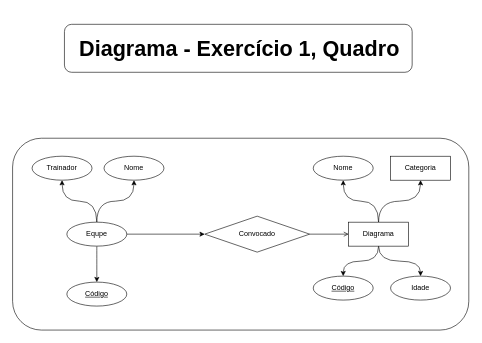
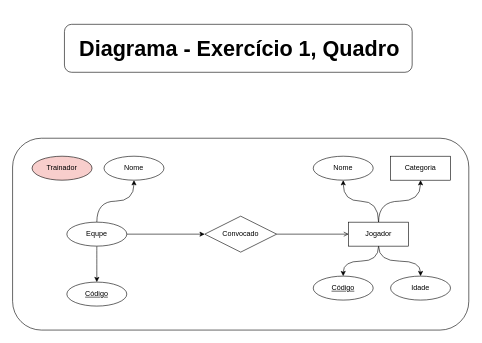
  <mxCell id="0" />
  <mxCell id="1" parent="0" />
  <mxCell id="2" value="" style="rounded=1;whiteSpace=wrap;html=1;" vertex="1" parent="1"><mxGeometry x="20.5" y="230" width="761" height="320" as="geometry" /></mxCell>
  <mxCell id="3" value="" style="rounded=1;whiteSpace=wrap;html=1;fontSize=36;" vertex="1" parent="1"><mxGeometry x="107" y="40" width="580" height="80" as="geometry" /></mxCell>
  <mxCell id="4" value="&lt;span style=&quot;font-size: 36px;&quot;&gt;&lt;b&gt;Diagrama - Exercício 1, Quadro&lt;/b&gt;&lt;/span&gt;" style="text;html=1;strokeColor=none;fillColor=none;align=center;verticalAlign=middle;whiteSpace=wrap;rounded=0;" vertex="1" parent="1"><mxGeometry x="111" y="20" width="576" height="120" as="geometry" /></mxCell>
  <mxCell id="5" style="edgeStyle=orthogonalEdgeStyle;rounded=0;orthogonalLoop=1;jettySize=auto;html=1;" edge="1" parent="1" source="9" target="11"><mxGeometry relative="1" as="geometry" /></mxCell>
  <mxCell id="6" style="edgeStyle=orthogonalEdgeStyle;rounded=0;orthogonalLoop=1;jettySize=auto;html=1;entryX=0.5;entryY=1;entryDx=0;entryDy=0;curved=1;" edge="1" parent="1" source="9" target="19"><mxGeometry relative="1" as="geometry" /></mxCell>
  <mxCell id="7" style="edgeStyle=orthogonalEdgeStyle;rounded=0;orthogonalLoop=1;jettySize=auto;html=1;entryX=0.5;entryY=0;entryDx=0;entryDy=0;curved=1;" edge="1" parent="1" source="9" target="18"><mxGeometry relative="1" as="geometry" /></mxCell>
- <mxCell id="8" style="edgeStyle=orthogonalEdgeStyle;rounded=0;orthogonalLoop=1;jettySize=auto;html=1;curved=1;" edge="1" parent="1" source="9" target="23"><mxGeometry relative="1" as="geometry" /></mxCell>
  <mxCell id="9" value="Equpe" style="ellipse;whiteSpace=wrap;html=1;align=center;" vertex="1" parent="1"><mxGeometry x="111" y="370" width="100" height="40" as="geometry" /></mxCell>
  <mxCell id="10" style="edgeStyle=orthogonalEdgeStyle;rounded=0;orthogonalLoop=1;jettySize=auto;html=1;entryX=0;entryY=0.5;entryDx=0;entryDy=0;endArrow=open;" edge="1" parent="1" source="11" target="16"><mxGeometry relative="1" as="geometry" /></mxCell>
- <mxCell id="11" value="Convocado" style="shape=rhombus;perimeter=rhombusPerimeter;whiteSpace=wrap;html=1;align=center;" vertex="1" parent="1"><mxGeometry x="341" y="360" width="175" height="60" as="geometry" /></mxCell>
+ <mxCell id="11" value="Convocado" style="shape=rhombus;perimeter=rhombusPerimeter;whiteSpace=wrap;html=1;align=center;" vertex="1" parent="1"><mxGeometry x="341" y="360" width="120" height="60" as="geometry" /></mxCell>
  <mxCell id="12" style="edgeStyle=orthogonalEdgeStyle;rounded=0;orthogonalLoop=1;jettySize=auto;html=1;entryX=0.5;entryY=1;entryDx=0;entryDy=0;curved=1;" edge="1" parent="1" source="16" target="17"><mxGeometry relative="1" as="geometry" /></mxCell>
  <mxCell id="13" style="edgeStyle=orthogonalEdgeStyle;rounded=0;orthogonalLoop=1;jettySize=auto;html=1;entryX=0.5;entryY=1;entryDx=0;entryDy=0;curved=1;" edge="1" parent="1" source="16" target="21"><mxGeometry relative="1" as="geometry" /></mxCell>
  <mxCell id="14" style="edgeStyle=orthogonalEdgeStyle;rounded=0;orthogonalLoop=1;jettySize=auto;html=1;entryX=0.5;entryY=0;entryDx=0;entryDy=0;curved=1;" edge="1" parent="1" source="16" target="20"><mxGeometry relative="1" as="geometry" /></mxCell>
  <mxCell id="15" style="edgeStyle=orthogonalEdgeStyle;rounded=0;orthogonalLoop=1;jettySize=auto;html=1;entryX=0.5;entryY=0;entryDx=0;entryDy=0;curved=1;" edge="1" parent="1" source="16" target="22"><mxGeometry relative="1" as="geometry" /></mxCell>
- <mxCell id="16" value="Diagrama" style="whiteSpace=wrap;html=1;align=center;" vertex="1" parent="1"><mxGeometry x="581" y="370" width="100" height="40" as="geometry" /></mxCell>
+ <mxCell id="16" value="Jogador" style="whiteSpace=wrap;html=1;align=center;" vertex="1" parent="1"><mxGeometry x="581" y="370" width="100" height="40" as="geometry" /></mxCell>
  <mxCell id="17" value="Categoria" style="whiteSpace=wrap;html=1;align=center;rounded=0;" vertex="1" parent="1"><mxGeometry x="651" y="260" width="100" height="40" as="geometry" /></mxCell>
  <mxCell id="18" value="Código" style="ellipse;whiteSpace=wrap;html=1;align=center;fontStyle=4;" vertex="1" parent="1"><mxGeometry x="111" y="470" width="100" height="40" as="geometry" /></mxCell>
  <mxCell id="19" value="Nome" style="ellipse;whiteSpace=wrap;html=1;align=center;" vertex="1" parent="1"><mxGeometry x="173" y="260" width="100" height="40" as="geometry" /></mxCell>
  <mxCell id="20" value="Código" style="ellipse;whiteSpace=wrap;html=1;align=center;fontStyle=4;" vertex="1" parent="1"><mxGeometry x="522" y="460" width="100" height="40" as="geometry" /></mxCell>
  <mxCell id="21" value="Nome" style="ellipse;whiteSpace=wrap;html=1;align=center;" vertex="1" parent="1"><mxGeometry x="522" y="260" width="100" height="40" as="geometry" /></mxCell>
  <mxCell id="22" value="Idade" style="ellipse;whiteSpace=wrap;html=1;align=center;" vertex="1" parent="1"><mxGeometry x="651" y="460" width="100" height="40" as="geometry" /></mxCell>
- <mxCell id="23" value="Trainador" style="ellipse;whiteSpace=wrap;html=1;align=center;" vertex="1" parent="1"><mxGeometry x="53" y="260" width="100" height="40" as="geometry" /></mxCell>
+ <mxCell id="23" value="Trainador" style="ellipse;whiteSpace=wrap;html=1;align=center;fillColor=#f8cecc;" vertex="1" parent="1"><mxGeometry x="53" y="260" width="100" height="40" as="geometry" /></mxCell>
